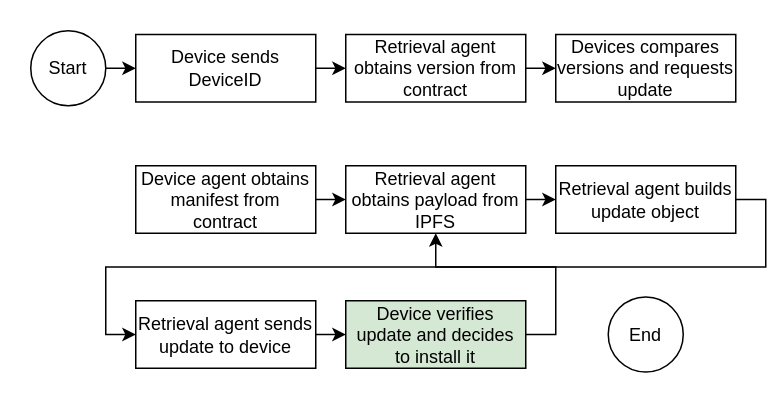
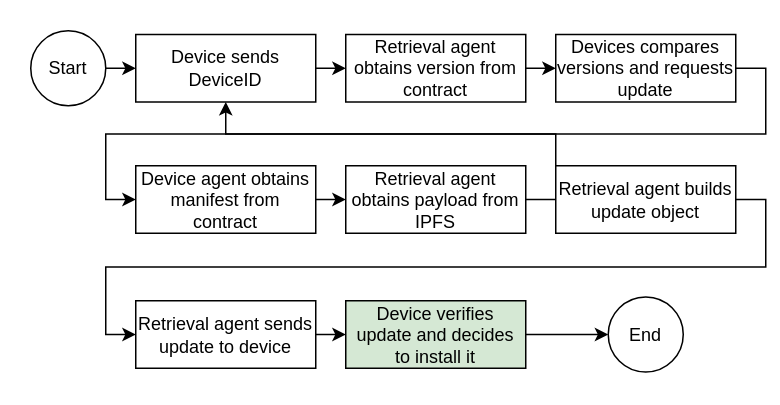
  <mxCell id="0" />
  <mxCell id="1" parent="0" />
  <mxCell id="2" style="edgeStyle=orthogonalEdgeStyle;rounded=0;orthogonalLoop=1;jettySize=auto;html=1;exitX=1;exitY=0.5;exitDx=0;exitDy=0;entryX=0;entryY=0.5;entryDx=0;entryDy=0;" edge="1" parent="1" source="3" target="6"><mxGeometry relative="1" as="geometry" /></mxCell>
  <mxCell id="3" value="Start" style="ellipse;whiteSpace=wrap;html=1;aspect=fixed;" vertex="1" parent="1"><mxGeometry x="20" y="20" width="50" height="50" as="geometry" /></mxCell>
  <mxCell id="4" value="End" style="ellipse;whiteSpace=wrap;html=1;aspect=fixed;" vertex="1" parent="1"><mxGeometry x="405" y="197.5" width="50" height="50" as="geometry" /></mxCell>
  <mxCell id="5" style="edgeStyle=orthogonalEdgeStyle;rounded=0;orthogonalLoop=1;jettySize=auto;html=1;exitX=1;exitY=0.5;exitDx=0;exitDy=0;entryX=0;entryY=0.5;entryDx=0;entryDy=0;" edge="1" parent="1" source="6" target="8"><mxGeometry relative="1" as="geometry" /></mxCell>
  <mxCell id="6" value="Device sends DeviceID" style="rounded=0;whiteSpace=wrap;html=1;" vertex="1" parent="1"><mxGeometry x="90" y="22.5" width="120" height="45" as="geometry" /></mxCell>
  <mxCell id="7" style="edgeStyle=orthogonalEdgeStyle;rounded=0;orthogonalLoop=1;jettySize=auto;html=1;exitX=1;exitY=0.5;exitDx=0;exitDy=0;entryX=0;entryY=0.5;entryDx=0;entryDy=0;" edge="1" parent="1" source="8" target="10"><mxGeometry relative="1" as="geometry" /></mxCell>
  <mxCell id="8" value="Retrieval agent obtains version from contract" style="rounded=0;whiteSpace=wrap;html=1;" vertex="1" parent="1"><mxGeometry x="230" y="22.5" width="120" height="45" as="geometry" /></mxCell>
+ <mxCell id="9" style="edgeStyle=orthogonalEdgeStyle;rounded=0;orthogonalLoop=1;jettySize=auto;html=1;exitX=1;exitY=0.5;exitDx=0;exitDy=0;entryX=0;entryY=0.5;entryDx=0;entryDy=0;" edge="1" parent="1" source="10" target="12"><mxGeometry relative="1" as="geometry" /></mxCell>
  <mxCell id="10" value="Devices compares versions and requests update" style="rounded=0;whiteSpace=wrap;html=1;" vertex="1" parent="1"><mxGeometry x="370" y="22.5" width="120" height="45" as="geometry" /></mxCell>
  <mxCell id="11" style="edgeStyle=orthogonalEdgeStyle;rounded=0;orthogonalLoop=1;jettySize=auto;html=1;exitX=1;exitY=0.5;exitDx=0;exitDy=0;entryX=0;entryY=0.5;entryDx=0;entryDy=0;" edge="1" parent="1" source="12" target="14"><mxGeometry relative="1" as="geometry" /></mxCell>
  <mxCell id="12" value="Device agent obtains manifest from contract" style="rounded=0;whiteSpace=wrap;html=1;" vertex="1" parent="1"><mxGeometry x="90" y="110" width="120" height="45" as="geometry" /></mxCell>
- <mxCell id="13" style="edgeStyle=orthogonalEdgeStyle;rounded=0;orthogonalLoop=1;jettySize=auto;html=1;exitX=1;exitY=0.5;exitDx=0;exitDy=0;entryX=0;entryY=0.5;entryDx=0;entryDy=0;" edge="1" parent="1" source="14" target="16"><mxGeometry relative="1" as="geometry" /></mxCell>
+ <mxCell id="13" style="edgeStyle=orthogonalEdgeStyle;rounded=0;orthogonalLoop=1;jettySize=auto;html=1;exitX=1;exitY=0.5;exitDx=0;exitDy=0;" edge="1" parent="1" source="14" target="6"><mxGeometry relative="1" as="geometry" /></mxCell>
  <mxCell id="14" value="Retrieval agent obtains payload from IPFS" style="rounded=0;whiteSpace=wrap;html=1;" vertex="1" parent="1"><mxGeometry x="230" y="110" width="120" height="45" as="geometry" /></mxCell>
  <mxCell id="15" style="edgeStyle=orthogonalEdgeStyle;rounded=0;orthogonalLoop=1;jettySize=auto;html=1;exitX=1;exitY=0.5;exitDx=0;exitDy=0;entryX=0;entryY=0.5;entryDx=0;entryDy=0;" edge="1" parent="1" source="16" target="18"><mxGeometry relative="1" as="geometry" /></mxCell>
  <mxCell id="16" value="Retrieval agent builds update object" style="rounded=0;whiteSpace=wrap;html=1;" vertex="1" parent="1"><mxGeometry x="370" y="110" width="120" height="45" as="geometry" /></mxCell>
  <mxCell id="17" style="edgeStyle=orthogonalEdgeStyle;rounded=0;orthogonalLoop=1;jettySize=auto;html=1;exitX=1;exitY=0.5;exitDx=0;exitDy=0;entryX=0;entryY=0.5;entryDx=0;entryDy=0;" edge="1" parent="1" source="18" target="20"><mxGeometry relative="1" as="geometry" /></mxCell>
  <mxCell id="18" value="Retrieval agent sends update to device" style="rounded=0;whiteSpace=wrap;html=1;" vertex="1" parent="1"><mxGeometry x="90" y="200" width="120" height="45" as="geometry" /></mxCell>
- <mxCell id="19" style="edgeStyle=orthogonalEdgeStyle;rounded=0;orthogonalLoop=1;jettySize=auto;html=1;exitX=1;exitY=0.5;exitDx=0;exitDy=0;" edge="1" parent="1" source="20" target="14"><mxGeometry relative="1" as="geometry" /></mxCell>
+ <mxCell id="19" style="edgeStyle=orthogonalEdgeStyle;rounded=0;orthogonalLoop=1;jettySize=auto;html=1;exitX=1;exitY=0.5;exitDx=0;exitDy=0;entryX=0;entryY=0.5;entryDx=0;entryDy=0;" edge="1" parent="1" source="20" target="4"><mxGeometry relative="1" as="geometry" /></mxCell>
  <mxCell id="20" value="Device verifies update and decides to install it" style="rounded=0;whiteSpace=wrap;html=1;fillColor=#d5e8d4;" vertex="1" parent="1"><mxGeometry x="230" y="200" width="120" height="45" as="geometry" /></mxCell>
